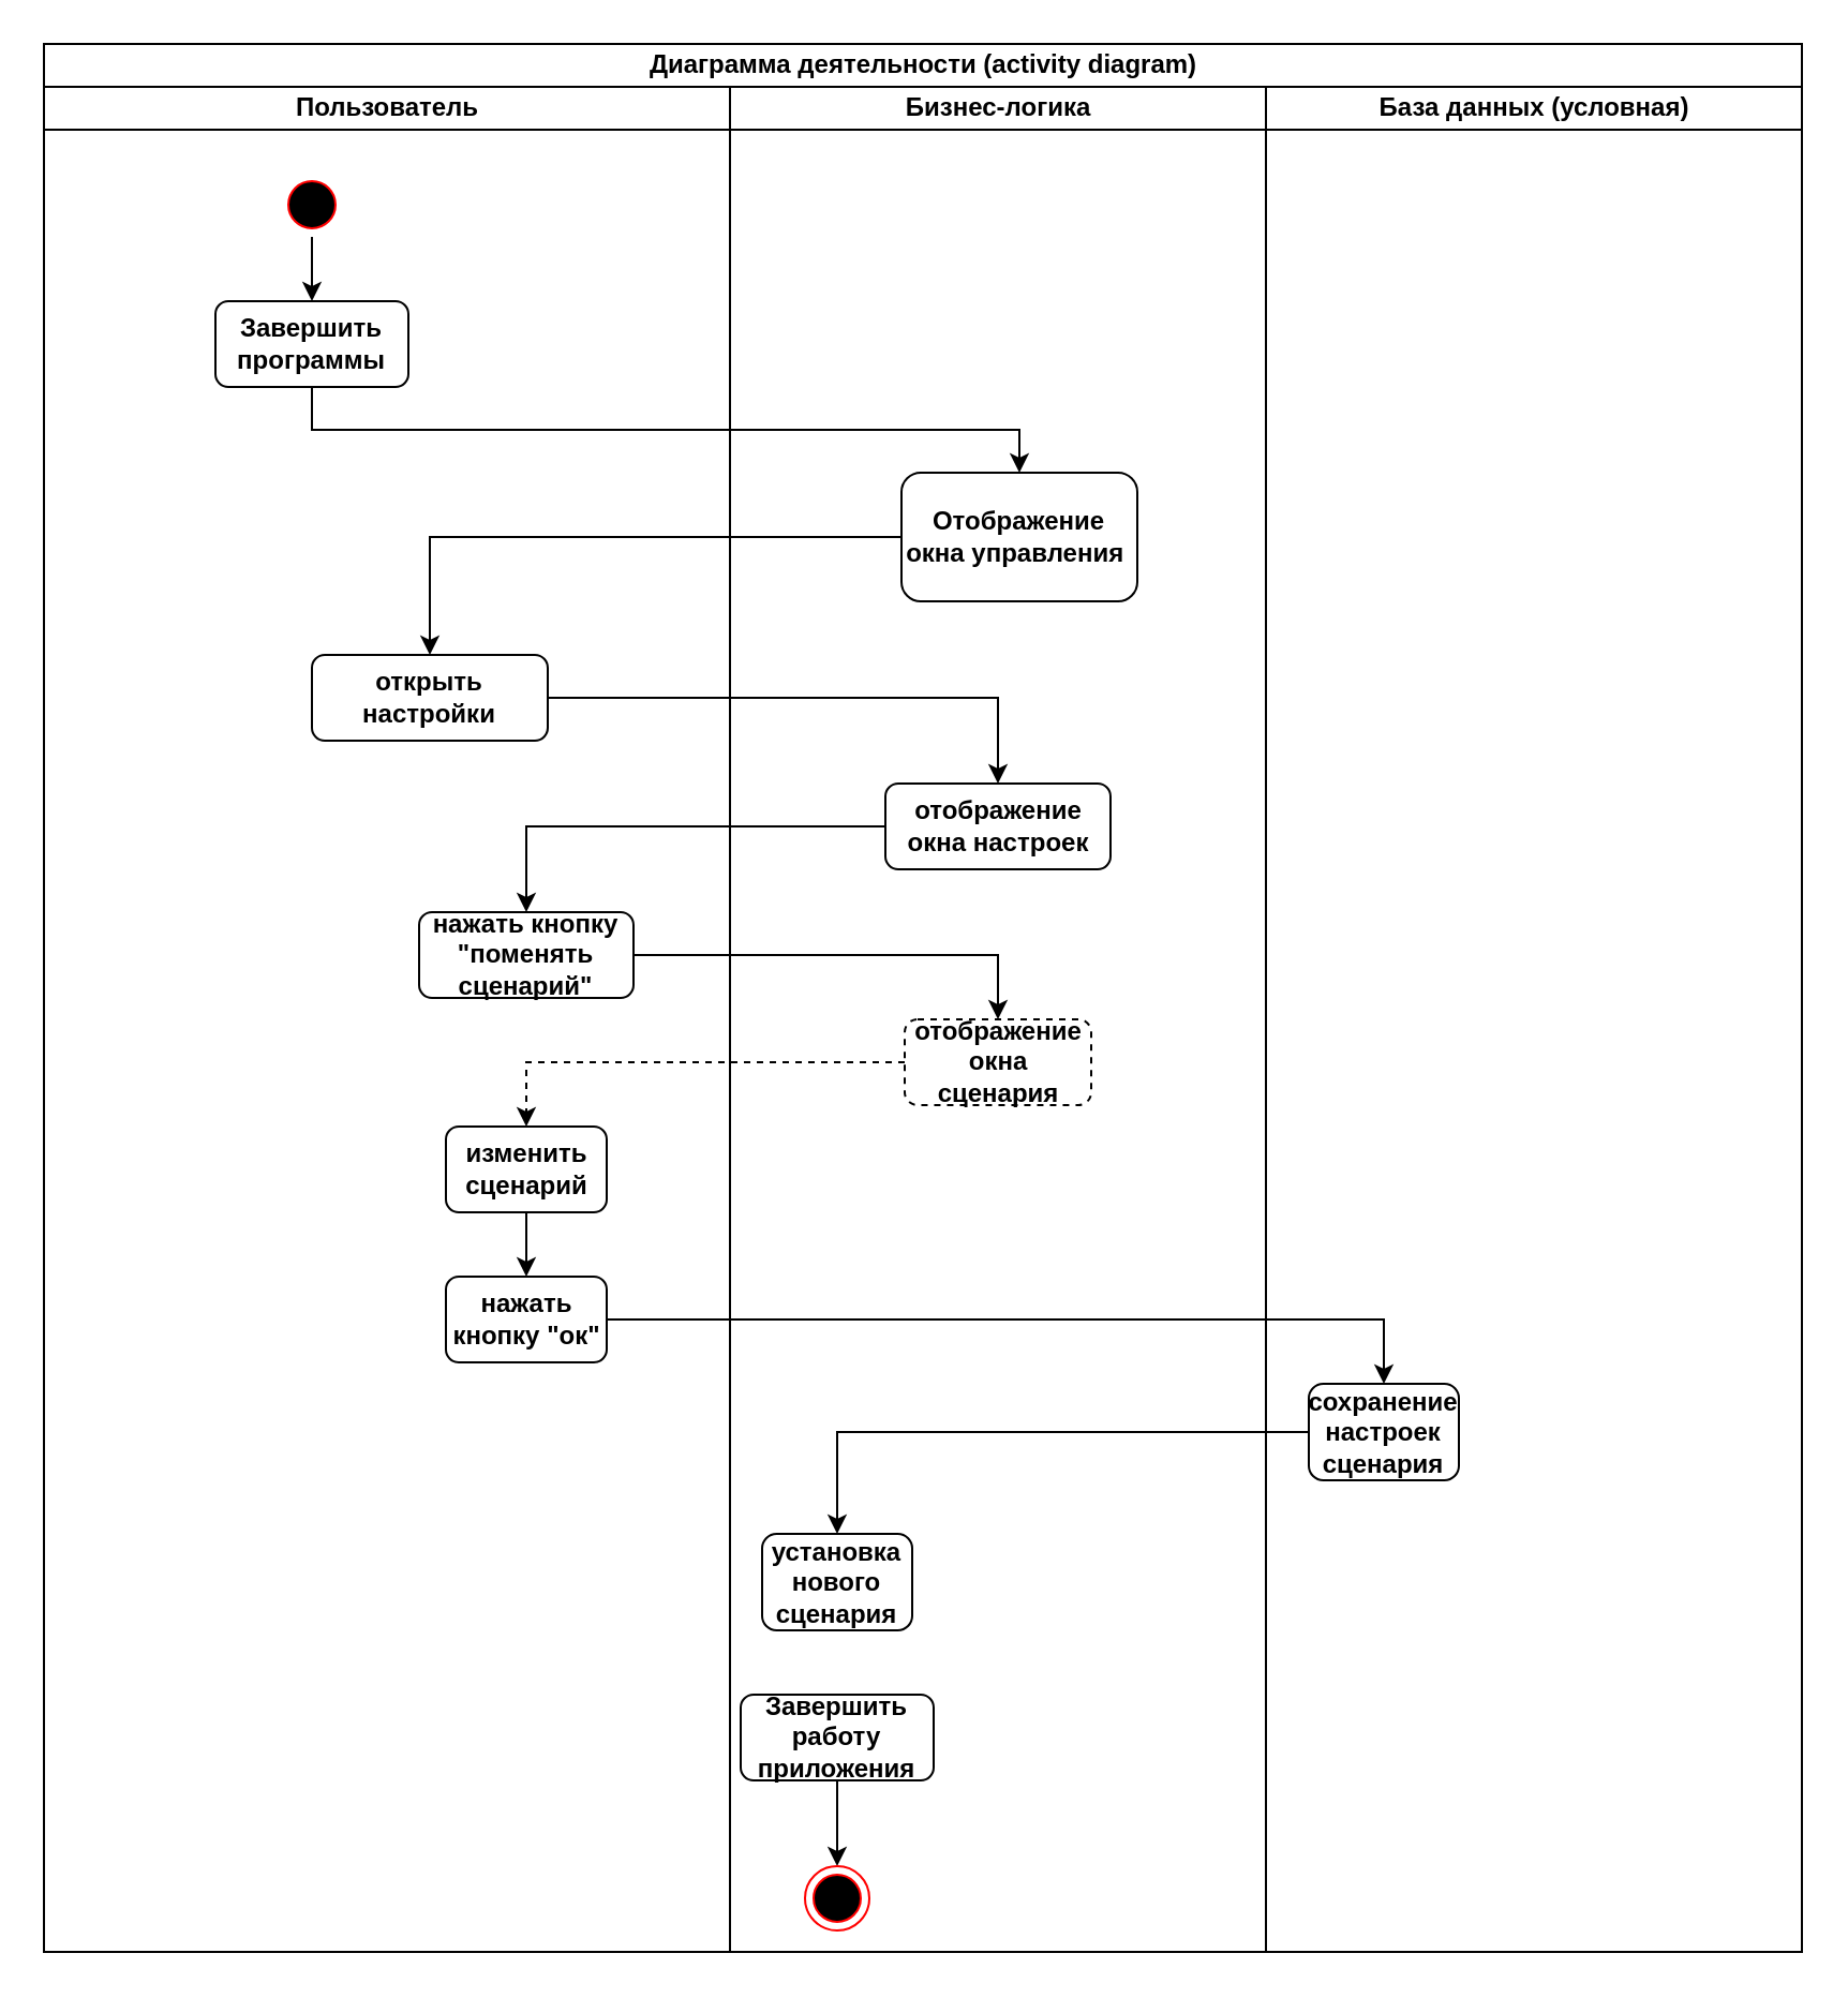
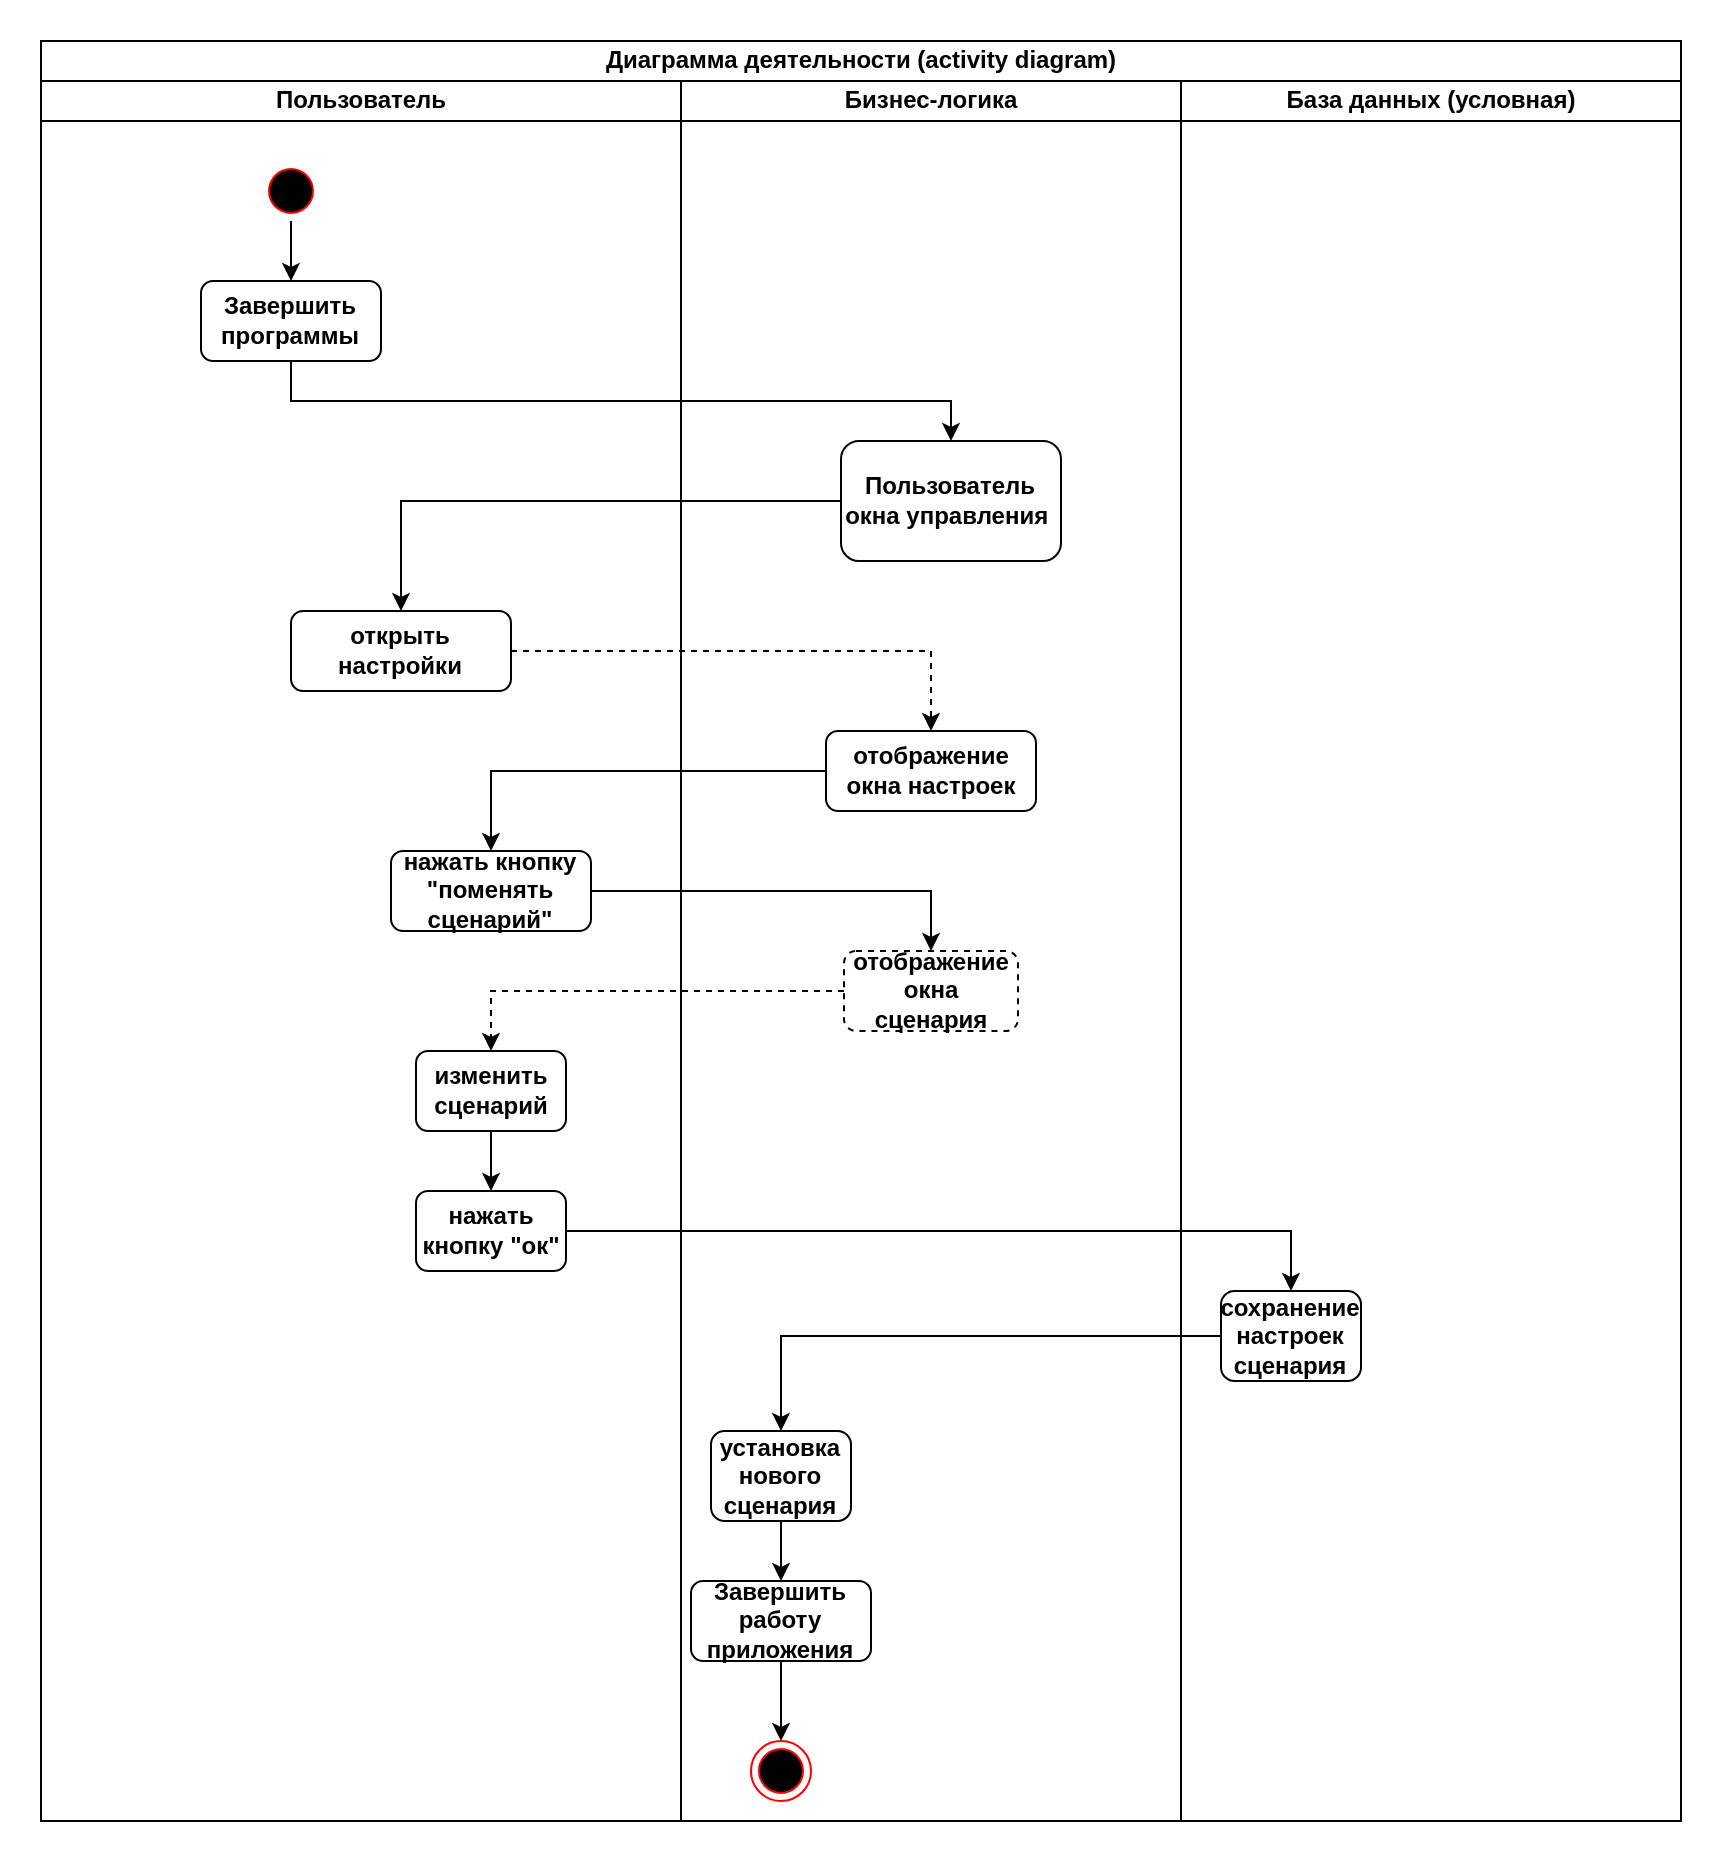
  <mxCell id="0" />
  <mxCell id="1" parent="0" />
  <mxCell id="2" value="Диаграмма деятельности (activity diagram)" style="swimlane;html=1;childLayout=stackLayout;resizeParent=1;resizeParentMax=0;startSize=20;" parent="1" vertex="1"><mxGeometry x="20" y="20" width="820" height="890" as="geometry" /></mxCell>
  <mxCell id="3" value="Пользователь" style="swimlane;html=1;startSize=20;" parent="2" vertex="1"><mxGeometry y="20" width="320" height="870" as="geometry" /></mxCell>
  <mxCell id="4" style="edgeStyle=orthogonalEdgeStyle;rounded=0;orthogonalLoop=1;jettySize=auto;html=1;entryX=0.5;entryY=0;entryDx=0;entryDy=0;" parent="3" source="5" target="6" edge="1"><mxGeometry relative="1" as="geometry" /></mxCell>
  <mxCell id="5" value="" style="ellipse;html=1;shape=startState;fillColor=#000000;strokeColor=#ff0000;" parent="3" vertex="1"><mxGeometry x="110" y="40" width="30" height="30" as="geometry" /></mxCell>
  <mxCell id="6" value="&lt;b&gt;Завершить программы&lt;/b&gt;" style="rounded=1;whiteSpace=wrap;html=1;" parent="3" vertex="1"><mxGeometry x="80" y="100" width="90" height="40" as="geometry" /></mxCell>
  <mxCell id="7" value="&lt;b&gt;открыть настройки&lt;/b&gt;" style="rounded=1;whiteSpace=wrap;html=1;" parent="3" vertex="1"><mxGeometry x="125" y="265" width="110" height="40" as="geometry" /></mxCell>
  <mxCell id="8" value="&lt;b&gt;нажать кнопку &quot;поменять сценарий&quot;&lt;/b&gt;" style="rounded=1;whiteSpace=wrap;html=1;" parent="3" vertex="1"><mxGeometry x="175" y="385" width="100" height="40" as="geometry" /></mxCell>
  <mxCell id="9" style="edgeStyle=orthogonalEdgeStyle;rounded=0;orthogonalLoop=1;jettySize=auto;html=1;entryX=0.5;entryY=0;entryDx=0;entryDy=0;" parent="3" source="10" target="11" edge="1"><mxGeometry relative="1" as="geometry" /></mxCell>
  <mxCell id="10" value="&lt;b&gt;изменить сценарий&lt;/b&gt;" style="rounded=1;whiteSpace=wrap;html=1;" parent="3" vertex="1"><mxGeometry x="187.5" y="485" width="75" height="40" as="geometry" /></mxCell>
  <mxCell id="11" value="&lt;b&gt;нажать кнопку &quot;ок&quot;&lt;/b&gt;" style="rounded=1;whiteSpace=wrap;html=1;" parent="3" vertex="1"><mxGeometry x="187.5" y="555" width="75" height="40" as="geometry" /></mxCell>
  <mxCell id="12" value="Бизнес-логика" style="swimlane;html=1;startSize=20;" parent="2" vertex="1"><mxGeometry x="320" y="20" width="250" height="870" as="geometry" /></mxCell>
- <mxCell id="13" value="&lt;b&gt;Отображение окна управления&amp;nbsp;&lt;/b&gt;" style="rounded=1;whiteSpace=wrap;html=1;" parent="12" vertex="1"><mxGeometry x="80" y="180" width="110" height="60" as="geometry" /></mxCell>
+ <mxCell id="13" value="&lt;b&gt;Пользователь окна управления&amp;nbsp;&lt;/b&gt;" style="rounded=1;whiteSpace=wrap;html=1;" parent="12" vertex="1"><mxGeometry x="80" y="180" width="110" height="60" as="geometry" /></mxCell>
  <mxCell id="14" value="&lt;b&gt;отображение окна настроек&lt;/b&gt;" style="rounded=1;whiteSpace=wrap;html=1;" parent="12" vertex="1"><mxGeometry x="72.5" y="325" width="105" height="40" as="geometry" /></mxCell>
  <mxCell id="15" style="edgeStyle=orthogonalEdgeStyle;rounded=0;orthogonalLoop=1;jettySize=auto;html=1;entryX=0.5;entryY=0;entryDx=0;entryDy=0;" parent="12" source="16" target="17" edge="1"><mxGeometry relative="1" as="geometry" /></mxCell>
  <mxCell id="16" value="&lt;b&gt;Завершить работу приложения&lt;/b&gt;" style="rounded=1;whiteSpace=wrap;html=1;" parent="12" vertex="1"><mxGeometry x="5" y="750" width="90" height="40" as="geometry" /></mxCell>
  <mxCell id="17" value="" style="ellipse;html=1;shape=endState;fillColor=#000000;strokeColor=#ff0000;" parent="12" vertex="1"><mxGeometry x="35" y="830" width="30" height="30" as="geometry" /></mxCell>
  <mxCell id="18" value="&lt;b&gt;отображение окна сценария&lt;/b&gt;" style="rounded=1;whiteSpace=wrap;html=1;dashed=1;" parent="12" vertex="1"><mxGeometry x="81.5" y="435" width="87" height="40" as="geometry" /></mxCell>
+ <mxCell id="19" style="edgeStyle=orthogonalEdgeStyle;rounded=0;orthogonalLoop=1;jettySize=auto;html=1;entryX=0.5;entryY=0;entryDx=0;entryDy=0;" edge="1" parent="12" source="20" target="16"><mxGeometry relative="1" as="geometry" /></mxCell>
  <mxCell id="20" value="&lt;b&gt;установка нового сценария&lt;/b&gt;" style="rounded=1;whiteSpace=wrap;html=1;" parent="12" vertex="1"><mxGeometry x="15" y="675" width="70" height="45" as="geometry" /></mxCell>
  <mxCell id="21" value="База данных (условная)" style="swimlane;html=1;startSize=20;" parent="2" vertex="1"><mxGeometry x="570" y="20" width="250" height="870" as="geometry" /></mxCell>
  <mxCell id="22" value="&lt;b&gt;сохранение настроек сценария&lt;/b&gt;" style="rounded=1;whiteSpace=wrap;html=1;" vertex="1" parent="21"><mxGeometry x="20" y="605" width="70" height="45" as="geometry" /></mxCell>
- <mxCell id="23" style="edgeStyle=orthogonalEdgeStyle;rounded=0;orthogonalLoop=1;jettySize=auto;html=1;entryX=0.5;entryY=0;entryDx=0;entryDy=0;" parent="2" source="7" target="14" edge="1"><mxGeometry relative="1" as="geometry" /></mxCell>
+ <mxCell id="23" style="edgeStyle=orthogonalEdgeStyle;rounded=0;orthogonalLoop=1;jettySize=auto;html=1;entryX=0.5;entryY=0;entryDx=0;entryDy=0;dashed=1;" parent="2" source="7" target="14" edge="1"><mxGeometry relative="1" as="geometry" /></mxCell>
  <mxCell id="24" style="edgeStyle=orthogonalEdgeStyle;rounded=0;orthogonalLoop=1;jettySize=auto;html=1;entryX=0.5;entryY=0;entryDx=0;entryDy=0;" parent="2" source="6" target="13" edge="1"><mxGeometry relative="1" as="geometry"><Array as="points"><mxPoint x="125" y="180" /><mxPoint x="455" y="180" /></Array></mxGeometry></mxCell>
  <mxCell id="25" style="edgeStyle=orthogonalEdgeStyle;rounded=0;orthogonalLoop=1;jettySize=auto;html=1;entryX=0.5;entryY=0;entryDx=0;entryDy=0;" parent="2" source="13" target="7" edge="1"><mxGeometry relative="1" as="geometry"><mxPoint x="169" y="415" as="targetPoint" /></mxGeometry></mxCell>
  <mxCell id="26" style="edgeStyle=orthogonalEdgeStyle;rounded=0;orthogonalLoop=1;jettySize=auto;html=1;entryX=0.5;entryY=0;entryDx=0;entryDy=0;" parent="2" source="14" target="8" edge="1"><mxGeometry relative="1" as="geometry" /></mxCell>
  <mxCell id="27" style="edgeStyle=orthogonalEdgeStyle;rounded=0;orthogonalLoop=1;jettySize=auto;html=1;entryX=0.5;entryY=0;entryDx=0;entryDy=0;" parent="2" source="8" target="18" edge="1"><mxGeometry relative="1" as="geometry" /></mxCell>
  <mxCell id="28" style="edgeStyle=orthogonalEdgeStyle;rounded=0;orthogonalLoop=1;jettySize=auto;html=1;entryX=0.5;entryY=0;entryDx=0;entryDy=0;dashed=1;" parent="2" source="18" target="10" edge="1"><mxGeometry relative="1" as="geometry" /></mxCell>
  <mxCell id="29" style="edgeStyle=orthogonalEdgeStyle;rounded=0;orthogonalLoop=1;jettySize=auto;html=1;entryX=0.5;entryY=0;entryDx=0;entryDy=0;" edge="1" parent="2" source="11" target="22"><mxGeometry relative="1" as="geometry" /></mxCell>
  <mxCell id="30" style="edgeStyle=orthogonalEdgeStyle;rounded=0;orthogonalLoop=1;jettySize=auto;html=1;entryX=0.5;entryY=0;entryDx=0;entryDy=0;" edge="1" parent="2" source="22" target="20"><mxGeometry relative="1" as="geometry" /></mxCell>
